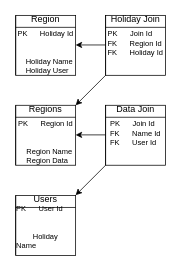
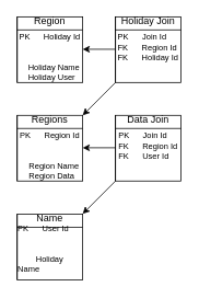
  <mxCell id="0" />
  <mxCell id="1" parent="0" />
  <mxCell id="2" value="" style="shape=internalStorage;whiteSpace=wrap;html=1;backgroundOutline=1;dx=0;dy=16;" parent="1" vertex="1"><mxGeometry x="20" y="20" width="80" height="80" as="geometry" /></mxCell>
  <mxCell id="3" value="Region" style="text;html=1;strokeColor=none;fillColor=none;align=center;verticalAlign=middle;whiteSpace=wrap;rounded=0;" parent="1" vertex="1"><mxGeometry x="20" y="20" width="80" height="10" as="geometry" /></mxCell>
  <mxCell id="4" value="&lt;span style=&quot;font-size: 10px&quot;&gt;PK&amp;nbsp; &amp;nbsp; &amp;nbsp; Holiday Id&lt;br&gt;&lt;div style=&quot;text-align: left&quot;&gt;&lt;br&gt;&lt;/div&gt;&lt;div style=&quot;text-align: left&quot;&gt;&lt;span&gt;&lt;br&gt;&lt;/span&gt;&lt;/div&gt;&lt;div style=&quot;text-align: left&quot;&gt;&lt;span&gt;&amp;nbsp; &amp;nbsp; Holiday Name&lt;/span&gt;&lt;/div&gt;&lt;div style=&quot;text-align: left&quot;&gt;&lt;span&gt;&amp;nbsp; &amp;nbsp; Holiday User&lt;/span&gt;&lt;/div&gt;&lt;/span&gt;" style="text;html=1;strokeColor=none;fillColor=none;align=center;verticalAlign=middle;whiteSpace=wrap;rounded=0;" parent="1" vertex="1"><mxGeometry x="20" y="36" width="80" height="64" as="geometry" /></mxCell>
  <mxCell id="5" value="" style="shape=internalStorage;whiteSpace=wrap;html=1;backgroundOutline=1;dx=0;dy=16;" parent="1" vertex="1"><mxGeometry x="20" y="140" width="80" height="80" as="geometry" /></mxCell>
  <mxCell id="6" value="Regions" style="text;html=1;strokeColor=none;fillColor=none;align=center;verticalAlign=middle;whiteSpace=wrap;rounded=0;" parent="1" vertex="1"><mxGeometry x="20" y="140" width="80" height="10" as="geometry" /></mxCell>
  <mxCell id="7" value="&lt;span style=&quot;font-size: 10px&quot;&gt;PK&amp;nbsp; &amp;nbsp; &amp;nbsp; Region Id&lt;br&gt;&lt;div style=&quot;text-align: left&quot;&gt;&lt;br&gt;&lt;/div&gt;&lt;div style=&quot;text-align: left&quot;&gt;&lt;span&gt;&lt;br&gt;&lt;/span&gt;&lt;/div&gt;&lt;div style=&quot;text-align: left&quot;&gt;&lt;span&gt;&amp;nbsp; &amp;nbsp; Region Name&lt;/span&gt;&lt;/div&gt;&lt;div style=&quot;text-align: left&quot;&gt;&lt;span&gt;&amp;nbsp; &amp;nbsp; Region Data&lt;/span&gt;&lt;/div&gt;&lt;/span&gt;" style="text;html=1;strokeColor=none;fillColor=none;align=center;verticalAlign=middle;whiteSpace=wrap;rounded=0;" parent="1" vertex="1"><mxGeometry x="20" y="156" width="80" height="64" as="geometry" /></mxCell>
  <mxCell id="8" value="" style="shape=internalStorage;whiteSpace=wrap;html=1;backgroundOutline=1;dx=0;dy=16;" parent="1" vertex="1"><mxGeometry x="20" y="260.379" width="80" height="80" as="geometry" /></mxCell>
- <mxCell id="9" value="Users" style="text;html=1;strokeColor=none;fillColor=none;align=center;verticalAlign=middle;whiteSpace=wrap;rounded=0;" parent="1" vertex="1"><mxGeometry x="20" y="260.379" width="80" height="10" as="geometry" /></mxCell>
+ <mxCell id="9" value="Name" style="text;html=1;strokeColor=none;fillColor=none;align=center;verticalAlign=middle;whiteSpace=wrap;rounded=0;" parent="1" vertex="1"><mxGeometry x="20" y="260.379" width="80" height="10" as="geometry" /></mxCell>
  <mxCell id="10" value="&lt;div style=&quot;text-align: left&quot;&gt;&lt;span style=&quot;font-size: 10px&quot;&gt;PK&amp;nbsp; &amp;nbsp; &amp;nbsp; User Id&lt;/span&gt;&lt;/div&gt;&lt;span style=&quot;font-size: 10px&quot;&gt;&lt;div style=&quot;text-align: left&quot;&gt;&lt;br&gt;&lt;/div&gt;&lt;div style=&quot;text-align: left&quot;&gt;&lt;span&gt;&lt;br&gt;&lt;/span&gt;&lt;/div&gt;&lt;div style=&quot;text-align: left&quot;&gt;&lt;span&gt;&amp;nbsp; &amp;nbsp; &amp;nbsp; &amp;nbsp; Holiday Name&lt;/span&gt;&lt;/div&gt;&lt;div style=&quot;text-align: left&quot;&gt;&lt;span&gt;&amp;nbsp; &amp;nbsp;&lt;/span&gt;&lt;/div&gt;&lt;/span&gt;" style="text;html=1;strokeColor=none;fillColor=none;align=center;verticalAlign=middle;whiteSpace=wrap;rounded=0;" parent="1" vertex="1"><mxGeometry x="20" y="276.379" width="80" height="64" as="geometry" /></mxCell>
  <mxCell id="11" value="" style="shape=internalStorage;whiteSpace=wrap;html=1;backgroundOutline=1;dx=0;dy=16;" parent="1" vertex="1"><mxGeometry x="140" y="20" width="80" height="80" as="geometry" /></mxCell>
  <mxCell id="12" value="Holiday Join" style="text;html=1;strokeColor=none;fillColor=none;align=center;verticalAlign=middle;whiteSpace=wrap;rounded=0;" parent="1" vertex="1"><mxGeometry x="140" y="20" width="80" height="10" as="geometry" /></mxCell>
  <mxCell id="13" value="&lt;div style=&quot;text-align: left&quot;&gt;&lt;span style=&quot;font-size: 10px&quot;&gt;PK&amp;nbsp; &amp;nbsp; &amp;nbsp; Join Id&lt;/span&gt;&lt;/div&gt;&lt;span style=&quot;font-size: 10px&quot;&gt;&lt;div style=&quot;text-align: left&quot;&gt;&lt;span&gt;FK&amp;nbsp; &amp;nbsp; &amp;nbsp; Region Id&lt;/span&gt;&lt;/div&gt;&lt;div style=&quot;text-align: left&quot;&gt;FK&amp;nbsp; &amp;nbsp; &amp;nbsp; Holiday Id&lt;/div&gt;&lt;div style=&quot;text-align: left&quot;&gt;&lt;span&gt;&amp;nbsp; &amp;nbsp;&lt;/span&gt;&lt;/div&gt;&lt;div style=&quot;text-align: left&quot;&gt;&lt;span&gt;&amp;nbsp; &amp;nbsp;&amp;nbsp;&lt;/span&gt;&lt;/div&gt;&lt;/span&gt;" style="text;html=1;strokeColor=none;fillColor=none;align=center;verticalAlign=middle;whiteSpace=wrap;rounded=0;" parent="1" vertex="1"><mxGeometry x="140" y="36" width="80" height="64" as="geometry" /></mxCell>
  <mxCell id="14" value="" style="endArrow=classic;html=1;" parent="1" edge="1"><mxGeometry width="50" height="50" relative="1" as="geometry"><mxPoint x="140" y="59.5" as="sourcePoint" /><mxPoint x="100" y="59.5" as="targetPoint" /></mxGeometry></mxCell>
  <mxCell id="15" value="" style="shape=internalStorage;whiteSpace=wrap;html=1;backgroundOutline=1;dx=0;dy=16;" parent="1" vertex="1"><mxGeometry x="140" y="140" width="80" height="80" as="geometry" /></mxCell>
  <mxCell id="16" value="Data Join" style="text;html=1;strokeColor=none;fillColor=none;align=center;verticalAlign=middle;whiteSpace=wrap;rounded=0;" parent="1" vertex="1"><mxGeometry x="140" y="140" width="80" height="10" as="geometry" /></mxCell>
- <mxCell id="17" value="&lt;div style=&quot;text-align: left&quot;&gt;&lt;span style=&quot;font-size: 10px&quot;&gt;PK&amp;nbsp; &amp;nbsp; &amp;nbsp; Join Id&lt;/span&gt;&lt;/div&gt;&lt;span style=&quot;font-size: 10px&quot;&gt;&lt;div style=&quot;text-align: left&quot;&gt;&lt;span&gt;FK&amp;nbsp; &amp;nbsp; &amp;nbsp; Name Id&lt;/span&gt;&lt;/div&gt;&lt;div style=&quot;text-align: left&quot;&gt;FK&amp;nbsp; &amp;nbsp; &amp;nbsp; User Id&lt;/div&gt;&lt;div style=&quot;text-align: left&quot;&gt;&lt;span&gt;&amp;nbsp; &amp;nbsp;&lt;/span&gt;&lt;/div&gt;&lt;div style=&quot;text-align: left&quot;&gt;&lt;span&gt;&amp;nbsp; &amp;nbsp;&amp;nbsp;&lt;/span&gt;&lt;/div&gt;&lt;/span&gt;" style="text;html=1;strokeColor=none;fillColor=none;align=center;verticalAlign=middle;whiteSpace=wrap;rounded=0;" parent="1" vertex="1"><mxGeometry x="140" y="156" width="80" height="64" as="geometry" /></mxCell>
+ <mxCell id="17" value="&lt;div style=&quot;text-align: left&quot;&gt;&lt;span style=&quot;font-size: 10px&quot;&gt;PK&amp;nbsp; &amp;nbsp; &amp;nbsp; Join Id&lt;/span&gt;&lt;/div&gt;&lt;span style=&quot;font-size: 10px&quot;&gt;&lt;div style=&quot;text-align: left&quot;&gt;&lt;span&gt;FK&amp;nbsp; &amp;nbsp; &amp;nbsp; Region Id&lt;/span&gt;&lt;/div&gt;&lt;div style=&quot;text-align: left&quot;&gt;FK&amp;nbsp; &amp;nbsp; &amp;nbsp; User Id&lt;/div&gt;&lt;div style=&quot;text-align: left&quot;&gt;&lt;span&gt;&amp;nbsp; &amp;nbsp;&lt;/span&gt;&lt;/div&gt;&lt;div style=&quot;text-align: left&quot;&gt;&lt;span&gt;&amp;nbsp; &amp;nbsp;&amp;nbsp;&lt;/span&gt;&lt;/div&gt;&lt;/span&gt;" style="text;html=1;strokeColor=none;fillColor=none;align=center;verticalAlign=middle;whiteSpace=wrap;rounded=0;" parent="1" vertex="1"><mxGeometry x="140" y="156" width="80" height="64" as="geometry" /></mxCell>
  <mxCell id="18" value="" style="endArrow=classic;html=1;" parent="1" edge="1"><mxGeometry width="50" height="50" relative="1" as="geometry"><mxPoint x="140" y="179.5" as="sourcePoint" /><mxPoint x="100" y="179.5" as="targetPoint" /></mxGeometry></mxCell>
  <mxCell id="19" value="" style="endArrow=classic;html=1;" edge="1" parent="1"><mxGeometry width="50" height="50" relative="1" as="geometry"><mxPoint x="140" y="100" as="sourcePoint" /><mxPoint x="100" y="140" as="targetPoint" /></mxGeometry></mxCell>
  <mxCell id="20" value="" style="endArrow=classic;html=1;" edge="1" parent="1"><mxGeometry width="50" height="50" relative="1" as="geometry"><mxPoint x="140" y="220" as="sourcePoint" /><mxPoint x="100" y="260" as="targetPoint" /></mxGeometry></mxCell>
